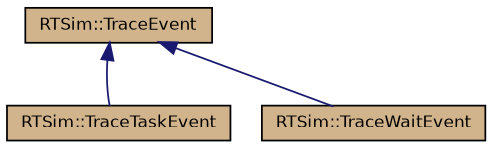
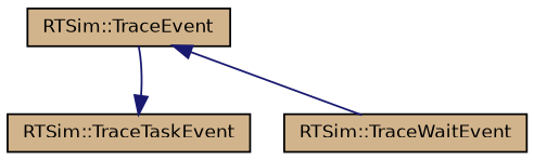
  digraph {
    node [color=black fillcolor=tan fontname=Helvetica fontsize=10 shape=record style=filled]
    edge [color=midnightblue dir=back fontname=Helvetica fontsize=10 labelfontname=Helvetica labelfontsize=10 style=solid]
    n1 [fontcolor=black height=0.2 label="RTSim::TraceWaitEvent" width=0.4]
    n2 [height=0.2 label="RTSim::TraceTaskEvent" width=0.4]
    n3 [height=0.2 label="RTSim::TraceEvent" width=0.4]
    n3 -> n1
-   n3 -> n2
+   n2 -> n3
  }
